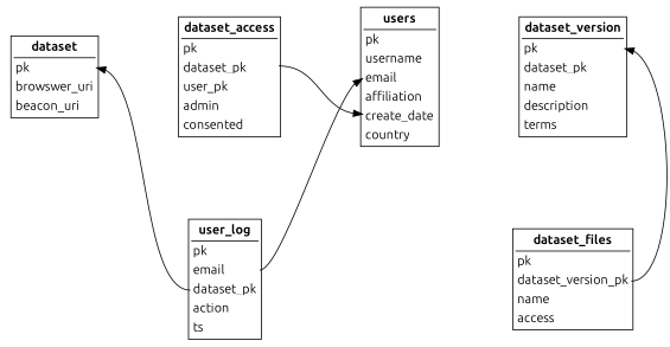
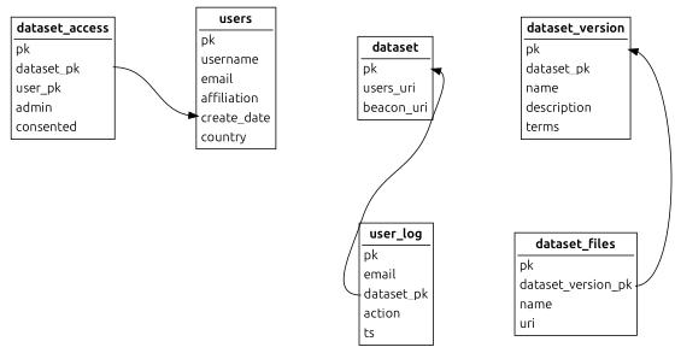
  digraph {
    fontname=Ubuntu
    nodesep=1
    rankdir=BT
    ranksep=1
    node [fontname=Ubuntu shape=none]
    edge [fontname=Ubuntu headport=pk]
    n1 [label=<<table border="1" cellborder="0" align="left">             <tr><td border="1" sides="b"><b>users</b></td></tr>             <tr><td align="left" port="pk">pk</td></tr>             <tr><td align="left">username</td></tr>             <tr><td align="left" port="email">email</td></tr>             <tr><td align="left">affiliation</td></tr>             <tr><td align="left">create_date</td></tr>             <tr><td align="left">country</td></tr>             </table>>]
    n2 [label=<<table border="1" cellborder="0">             <tr><td border="1" sides="b"><b>dataset_access</b></td></tr>             <tr><td align="left" port="pk">pk</td></tr>             <tr><td align="left" port="dataset">dataset_pk</td></tr>             <tr><td align="left" port="user">user_pk</td></tr>             <tr><td align="left">admin</td></tr>             <tr><td align="left">consented</td></tr>             </table>>]
-   n3 [label=<<table border="1" cellborder="0">             <tr><td border="1" sides="b"><b>dataset</b></td></tr>             <tr><td align="left" port="pk">pk</td></tr>             <tr><td align="left">browswer_uri</td></tr>             <tr><td align="left">beacon_uri</td></tr>             </table>>]
+   n3 [label=<<table border="1" cellborder="0">             <tr><td border="1" sides="b"><b>dataset</b></td></tr>             <tr><td align="left" port="pk">pk</td></tr>             <tr><td align="left">users_uri</td></tr>             <tr><td align="left">beacon_uri</td></tr>             </table>>]
    n4 [label=<<table border="1" cellborder="0">             <tr><td border="1" sides="b"><b>user_log</b></td></tr>             <tr><td align="left" port="pk">pk</td></tr>             <tr><td align="left" port="email">email</td></tr>             <tr><td align="left" port="dataset">dataset_pk</td></tr>             <tr><td align="left">action</td></tr>             <tr><td align="left">ts</td></tr>             </table>>]
    n5 [label=<<table border="1" cellborder="0">             <tr><td border="1" sides="b"><b>dataset_version</b></td></tr>             <tr><td align="left" port="pk">pk</td></tr>             <tr><td align="left" port="dataset">dataset_pk</td></tr>             <tr><td align="left">name</td></tr>             <tr><td align="left">description</td></tr>             <tr><td align="left">terms</td></tr>             </table>>]
-   n6 [label=<<table border="1" cellborder="0">             <tr><td border="1" sides="b"><b>dataset_files</b></td></tr>             <tr><td align="left" port="pk">pk</td></tr>             <tr><td align="left" port="dv">dataset_version_pk</td></tr>             <tr><td align="left">name</td></tr>             <tr><td align="left">access</td></tr>             </table>>]
+   n6 [label=<<table border="1" cellborder="0">             <tr><td border="1" sides="b"><b>dataset_files</b></td></tr>             <tr><td align="left" port="pk">pk</td></tr>             <tr><td align="left" port="dv">dataset_version_pk</td></tr>             <tr><td align="left">name</td></tr>             <tr><td align="left">uri</td></tr>             </table>>]
    subgraph sub_1 {
      rank=same
      n1
      n2
      n3
    }
    n2 -> n1 [tailport=user]
-   n4 -> n1 [headport=email tailport=email]
    n4 -> n3 [tailport=dataset]
    n6 -> n5 [tailport=dv]
  }
